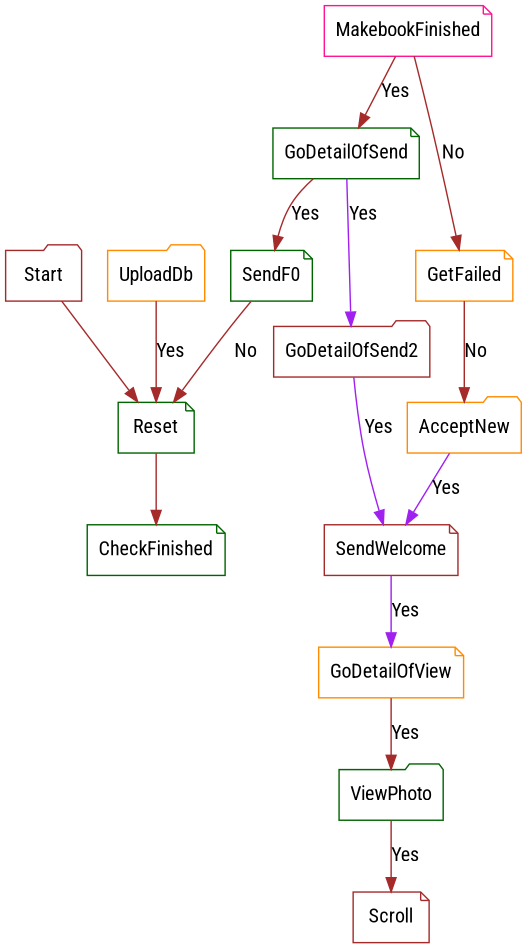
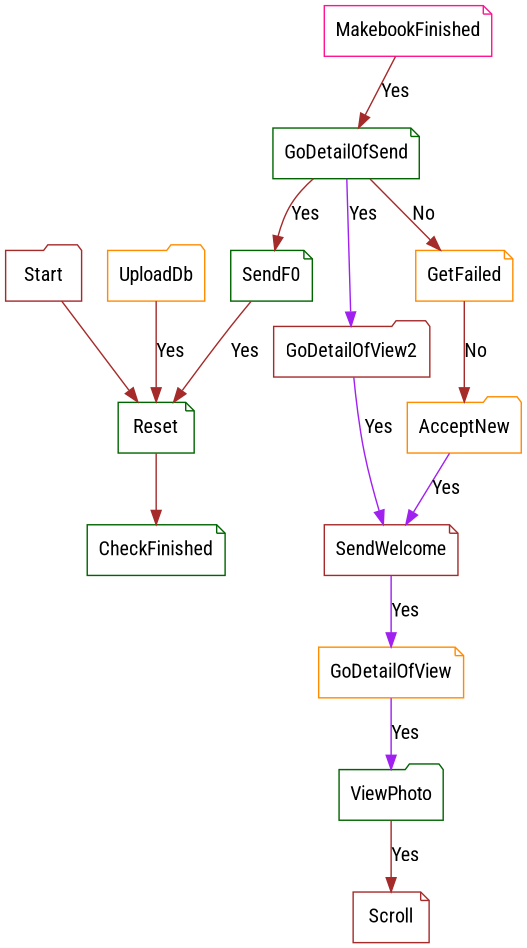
  digraph {
    fontname="Roboto Condensed"
    node [color=darkgreen fontname="Roboto Condensed" shape=note]
    edge [color=brown fontname="Roboto Condensed"]
    Start [color=brown shape=folder]
    Reset
    CheckFinished
    GoDetailOfView [color=darkorange]
    ViewPhoto [shape=folder]
    Scroll [color=brown]
    UploadDb [color=darkorange shape=folder]
    MakebookFinished [color=deeppink]
    GoDetailOfSend
    GetFailed [color=darkorange]
    SendF0
-   GoDetailOfSend2 [color=brown shape=folder]
+   GoDetailOfSend2 [color=brown shape=folder label=GoDetailOfView2]
    AcceptNew [color=darkorange shape=folder]
    SendWelcome [color=brown]
    Start -> Reset
    Reset -> CheckFinished
-   GoDetailOfView -> ViewPhoto [label=Yes]
+   GoDetailOfView -> ViewPhoto [color=purple label=Yes]
    ViewPhoto -> Scroll [label=Yes]
    UploadDb -> Reset [label=Yes]
    MakebookFinished -> GoDetailOfSend [label=Yes]
-   MakebookFinished -> GetFailed [label=No]
+   GoDetailOfSend -> GetFailed [label=No]
    GoDetailOfSend -> SendF0 [label=Yes]
    GoDetailOfSend -> GoDetailOfSend2 [color=purple label=Yes]
    GetFailed -> AcceptNew [label=No]
-   SendF0 -> Reset [label=No]
+   SendF0 -> Reset [label=Yes]
    GoDetailOfSend2 -> SendWelcome [color=purple label=Yes]
    AcceptNew -> SendWelcome [color=purple label=Yes]
    SendWelcome -> GoDetailOfView [color=purple label=Yes]
  }
